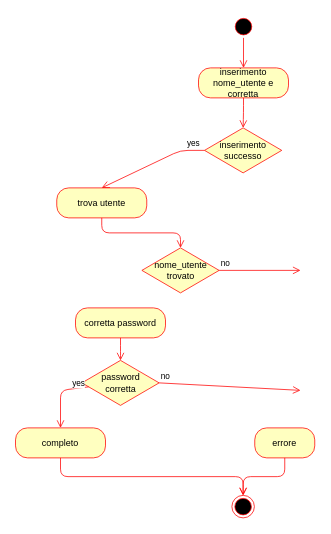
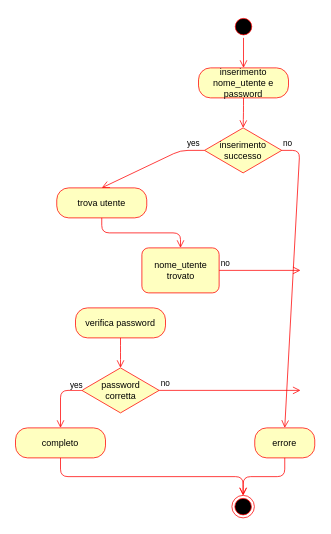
  <mxCell id="0" />
  <mxCell id="1" parent="0" />
  <mxCell id="2" value="" style="ellipse;html=1;shape=startState;fillColor=#000000;strokeColor=#ff0000;" parent="1" vertex="1"><mxGeometry x="309" y="20" width="30" height="30" as="geometry" /></mxCell>
  <mxCell id="3" value="" style="edgeStyle=orthogonalEdgeStyle;html=1;verticalAlign=bottom;endArrow=open;endSize=8;strokeColor=#ff0000;entryX=0.5;entryY=0;entryDx=0;entryDy=0;" parent="1" source="2" target="4" edge="1"><mxGeometry relative="1" as="geometry"><mxPoint x="324" y="100" as="targetPoint" /></mxGeometry></mxCell>
- <mxCell id="4" value="inserimento nome_utente e corretta" style="rounded=1;whiteSpace=wrap;html=1;arcSize=40;fontColor=#000000;fillColor=#ffffc0;strokeColor=#ff0000;" parent="1" vertex="1"><mxGeometry x="264" y="90" width="120" height="40" as="geometry" /></mxCell>
+ <mxCell id="4" value="inserimento nome_utente e password" style="rounded=1;whiteSpace=wrap;html=1;arcSize=40;fontColor=#000000;fillColor=#ffffc0;strokeColor=#ff0000;" parent="1" vertex="1"><mxGeometry x="264" y="90" width="120" height="40" as="geometry" /></mxCell>
  <mxCell id="5" value="" style="edgeStyle=orthogonalEdgeStyle;html=1;verticalAlign=bottom;endArrow=open;endSize=8;strokeColor=#ff0000;entryX=0.5;entryY=0;entryDx=0;entryDy=0;" parent="1" source="4" target="6" edge="1"><mxGeometry relative="1" as="geometry"><mxPoint x="324" y="200" as="targetPoint" /></mxGeometry></mxCell>
  <mxCell id="6" value="inserimento successo" style="rhombus;whiteSpace=wrap;html=1;fillColor=#ffffc0;strokeColor=#ff0000;" parent="1" vertex="1"><mxGeometry x="272" y="170" width="103" height="60" as="geometry" /></mxCell>
+ <mxCell id="7" value="no" style="html=1;align=left;verticalAlign=bottom;endArrow=open;endSize=8;strokeColor=#ff0000;entryX=0.5;entryY=0;entryDx=0;entryDy=0;exitX=1;exitY=0.5;exitDx=0;exitDy=0;" parent="1" source="6" target="9" edge="1"><mxGeometry x="-1" relative="1" as="geometry"><mxPoint x="463" y="230" as="targetPoint" /><Array as="points"><mxPoint x="399" y="200" /></Array></mxGeometry></mxCell>
  <mxCell id="8" value="yes" style="html=1;align=left;verticalAlign=top;endArrow=open;endSize=8;strokeColor=#ff0000;exitX=0;exitY=0.5;exitDx=0;exitDy=0;entryX=0.5;entryY=0;entryDx=0;entryDy=0;" parent="1" source="6" target="10" edge="1"><mxGeometry x="-0.658" y="-22" relative="1" as="geometry"><mxPoint x="20" y="200" as="targetPoint" /><mxPoint x="266.101" y="222.059" as="sourcePoint" /><Array as="points"><mxPoint x="240" y="200" /></Array><mxPoint as="offset" /></mxGeometry></mxCell>
  <mxCell id="9" value="errore" style="rounded=1;whiteSpace=wrap;html=1;arcSize=40;fontColor=#000000;fillColor=#ffffc0;strokeColor=#ff0000;" parent="1" vertex="1"><mxGeometry x="339" y="570" width="80" height="40" as="geometry" /></mxCell>
  <mxCell id="10" value="trova utente" style="rounded=1;whiteSpace=wrap;html=1;arcSize=40;fontColor=#000000;fillColor=#ffffc0;strokeColor=#ff0000;" parent="1" vertex="1"><mxGeometry x="75" y="250" width="120" height="40" as="geometry" /></mxCell>
  <mxCell id="11" value="" style="edgeStyle=orthogonalEdgeStyle;html=1;verticalAlign=bottom;endArrow=open;endSize=8;strokeColor=#ff0000;exitX=0.5;exitY=1;exitDx=0;exitDy=0;entryX=0.5;entryY=0;entryDx=0;entryDy=0;" parent="1" source="10" target="12" edge="1"><mxGeometry relative="1" as="geometry"><mxPoint x="210" y="410" as="targetPoint" /><Array as="points" /></mxGeometry></mxCell>
- <mxCell id="12" value="nome_utente trovato" style="rhombus;whiteSpace=wrap;html=1;fillColor=#ffffc0;strokeColor=#ff0000;" parent="1" vertex="1"><mxGeometry x="188.5" y="330" width="103" height="60" as="geometry" /></mxCell>
+ <mxCell id="12" value="nome_utente trovato" style="whiteSpace=wrap;html=1;fillColor=#ffffc0;strokeColor=#ff0000;rounded=1;" parent="1" vertex="1"><mxGeometry x="188.5" y="330" width="103" height="60" as="geometry" /></mxCell>
  <mxCell id="13" value="no" style="html=1;align=left;verticalAlign=bottom;endArrow=open;endSize=8;strokeColor=#ff0000;" parent="1" source="12" edge="1"><mxGeometry x="-1" relative="1" as="geometry"><mxPoint x="400" y="360" as="targetPoint" /></mxGeometry></mxCell>
- <mxCell id="14" value="corretta password" style="rounded=1;whiteSpace=wrap;html=1;arcSize=40;fontColor=#000000;fillColor=#ffffc0;strokeColor=#ff0000;" parent="1" vertex="1"><mxGeometry x="100" y="410" width="120" height="40" as="geometry" /></mxCell>
- <mxCell id="15" value="password&lt;br&gt;corretta" style="rhombus;whiteSpace=wrap;html=1;fillColor=#ffffc0;strokeColor=#ff0000;" parent="1" vertex="1"><mxGeometry x="108.5" y="480" width="103" height="60" as="geometry" /></mxCell>
+ <mxCell id="14" value="verifica password" style="rounded=1;whiteSpace=wrap;html=1;arcSize=40;fontColor=#000000;fillColor=#ffffc0;strokeColor=#ff0000;" parent="1" vertex="1"><mxGeometry x="100" y="410" width="120" height="40" as="geometry" /></mxCell>
+ <mxCell id="15" value="password&lt;br&gt;corretta" style="rhombus;whiteSpace=wrap;html=1;fillColor=#ffffc0;strokeColor=#ff0000;" parent="1" vertex="1"><mxGeometry x="108.5" y="490" width="103" height="60" as="geometry" /></mxCell>
  <mxCell id="16" value="yes" style="html=1;align=left;verticalAlign=top;endArrow=open;endSize=8;strokeColor=#ff0000;" parent="1" source="15" edge="1"><mxGeometry x="-0.529" y="-20" relative="1" as="geometry"><mxPoint x="80" y="570" as="targetPoint" /><Array as="points"><mxPoint x="80" y="520" /></Array><mxPoint as="offset" /></mxGeometry></mxCell>
  <mxCell id="17" value="" style="edgeStyle=orthogonalEdgeStyle;html=1;verticalAlign=bottom;endArrow=open;endSize=8;strokeColor=#ff0000;exitX=0.5;exitY=1;exitDx=0;exitDy=0;entryX=0.5;entryY=0;entryDx=0;entryDy=0;" parent="1" source="14" target="15" edge="1"><mxGeometry relative="1" as="geometry"><mxPoint x="250" y="340" as="targetPoint" /><mxPoint x="250" y="300" as="sourcePoint" /><Array as="points"><mxPoint x="160" y="470" /><mxPoint x="160" y="470" /></Array></mxGeometry></mxCell>
  <mxCell id="18" value="no" style="html=1;align=left;verticalAlign=bottom;endArrow=open;endSize=8;strokeColor=#ff0000;exitX=1;exitY=0.5;exitDx=0;exitDy=0;" parent="1" source="15" edge="1"><mxGeometry x="-1" relative="1" as="geometry"><mxPoint x="400" y="520" as="targetPoint" /><mxPoint x="240" y="530" as="sourcePoint" /></mxGeometry></mxCell>
  <mxCell id="19" value="" style="ellipse;html=1;shape=endState;fillColor=#000000;strokeColor=#ff0000;" parent="1" vertex="1"><mxGeometry x="308.5" y="660" width="30" height="30" as="geometry" /></mxCell>
  <mxCell id="20" value="completo" style="rounded=1;whiteSpace=wrap;html=1;arcSize=40;fontColor=#000000;fillColor=#ffffc0;strokeColor=#ff0000;" parent="1" vertex="1"><mxGeometry x="20" y="570" width="120" height="40" as="geometry" /></mxCell>
  <mxCell id="21" value="" style="edgeStyle=orthogonalEdgeStyle;html=1;verticalAlign=bottom;endArrow=open;endSize=8;strokeColor=#ff0000;entryX=0.5;entryY=0;entryDx=0;entryDy=0;exitX=0.5;exitY=1;exitDx=0;exitDy=0;" parent="1" source="20" target="19" edge="1"><mxGeometry relative="1" as="geometry"><mxPoint x="80" y="670" as="targetPoint" /></mxGeometry></mxCell>
  <mxCell id="22" value="" style="edgeStyle=orthogonalEdgeStyle;html=1;verticalAlign=bottom;endArrow=open;endSize=8;strokeColor=#ff0000;exitX=0.5;exitY=1;exitDx=0;exitDy=0;entryX=0.5;entryY=0;entryDx=0;entryDy=0;" parent="1" source="9" edge="1" target="19"><mxGeometry relative="1" as="geometry"><mxPoint x="320" y="660" as="targetPoint" /><mxPoint x="90" y="620" as="sourcePoint" /></mxGeometry></mxCell>
